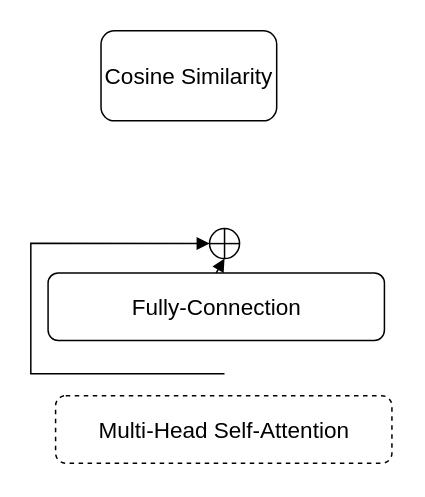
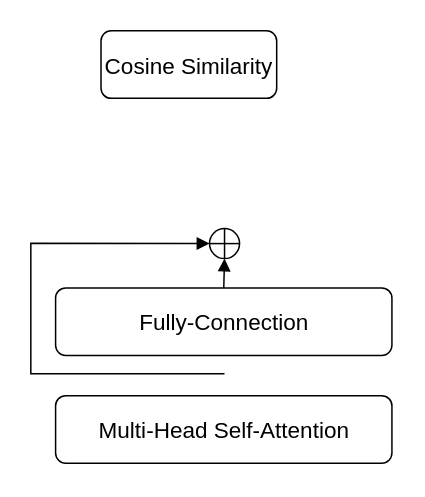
  <mxCell id="0" />
  <mxCell id="1" parent="0" />
- <mxCell id="2" value="Cosine Similarity" style="rounded=1;whiteSpace=wrap;html=1;fontSize=15;" vertex="1" parent="1"><mxGeometry x="66.75" y="20" width="117" height="60" as="geometry" /></mxCell>
- <mxCell id="3" value="Multi-Head Self-Attention" style="rounded=1;whiteSpace=wrap;html=1;fontSize=15;dashed=1;" vertex="1" parent="1"><mxGeometry x="36.5" y="263.02" width="224" height="45" as="geometry" /></mxCell>
- <mxCell id="4" value="Fully-Connection" style="rounded=1;whiteSpace=wrap;html=1;fontSize=15;" vertex="1" parent="1"><mxGeometry x="31.5" y="181.25" width="224" height="45" as="geometry" /></mxCell>
+ <mxCell id="2" value="Cosine Similarity" style="rounded=1;whiteSpace=wrap;html=1;fontSize=15;" vertex="1" parent="1"><mxGeometry x="66.75" y="20" width="117" height="45" as="geometry" /></mxCell>
+ <mxCell id="3" value="Multi-Head Self-Attention" style="rounded=1;whiteSpace=wrap;html=1;fontSize=15;" vertex="1" parent="1"><mxGeometry x="36.5" y="263.02" width="224" height="45" as="geometry" /></mxCell>
+ <mxCell id="4" value="Fully-Connection" style="rounded=1;whiteSpace=wrap;html=1;fontSize=15;" vertex="1" parent="1"><mxGeometry x="36.5" y="191.25" width="224" height="45" as="geometry" /></mxCell>
  <mxCell id="5" value="" style="endArrow=block;html=1;rounded=0;entryX=0;entryY=0.5;entryDx=0;entryDy=0;endFill=1;fontSize=15;" edge="1" parent="1" target="7"><mxGeometry width="50" height="50" relative="1" as="geometry"><mxPoint x="149" y="248.48" as="sourcePoint" /><mxPoint x="139.02" y="119.86" as="targetPoint" /><Array as="points"><mxPoint x="20" y="248.48" /><mxPoint x="20" y="161.48" /></Array></mxGeometry></mxCell>
  <mxCell id="6" value="" style="endArrow=block;html=1;rounded=0;exitX=0.5;exitY=0;exitDx=0;exitDy=0;entryX=0.5;entryY=1;entryDx=0;entryDy=0;endFill=1;fontSize=15;" edge="1" parent="1" source="4" target="7"><mxGeometry width="50" height="50" relative="1" as="geometry"><mxPoint x="149" y="191.48" as="sourcePoint" /><mxPoint x="148.5" y="89.38" as="targetPoint" /></mxGeometry></mxCell>
  <mxCell id="7" value="" style="shape=orEllipse;perimeter=ellipsePerimeter;whiteSpace=wrap;html=1;backgroundOutline=1;aspect=fixed;fontSize=15;" vertex="1" parent="1"><mxGeometry x="139.02" y="151.73" width="20" height="20" as="geometry" /></mxCell>
